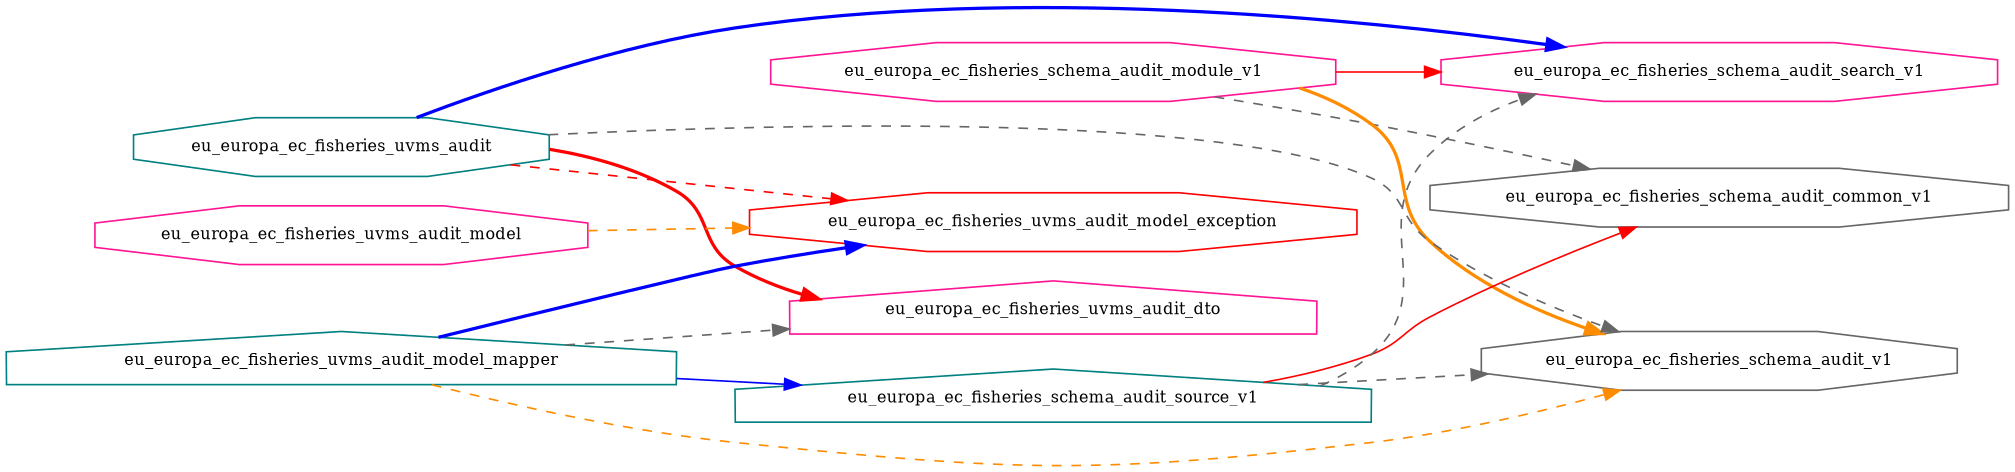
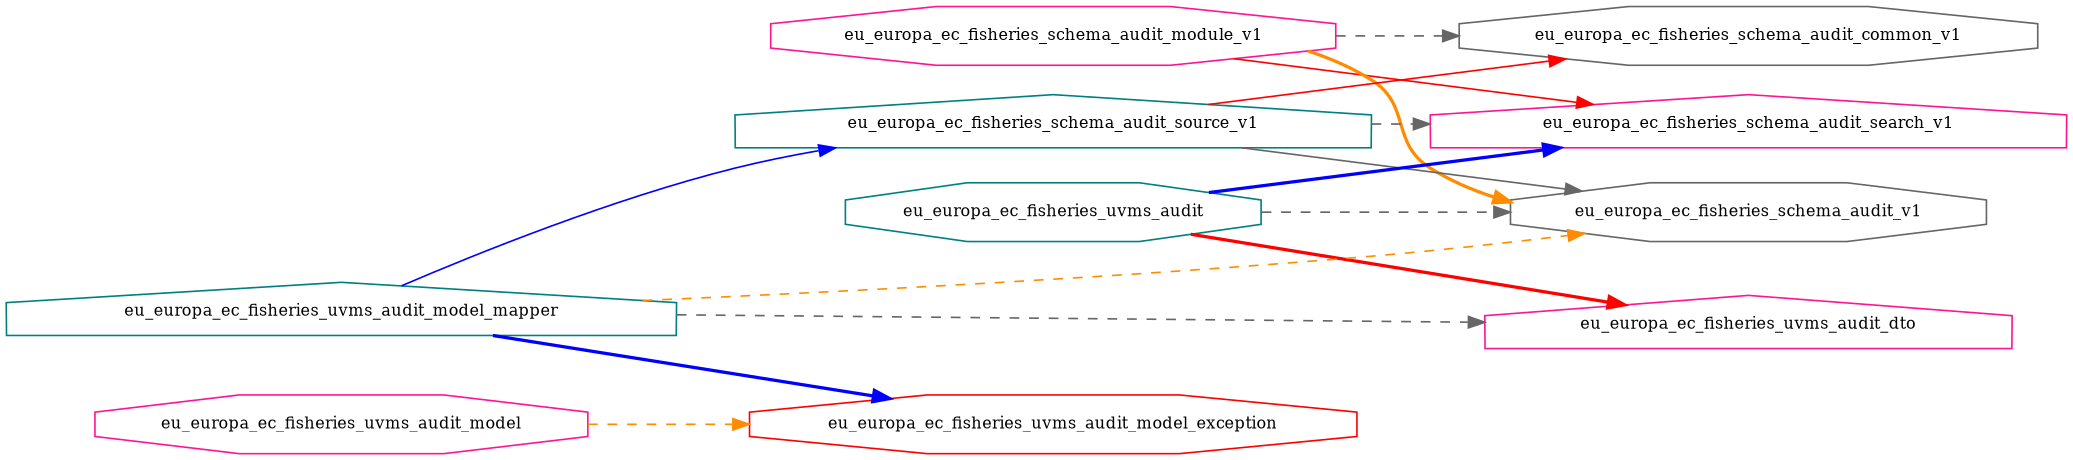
  digraph {
    rankdir=LR
    node [color=deeppink fontsize=10.0 shape=octagon]
    edge [color=gray40 style=dashed]
    eu_europa_ec_fisheries_schema_audit_common_v1 [color=gray40]
    eu_europa_ec_fisheries_schema_audit_module_v1
-   eu_europa_ec_fisheries_schema_audit_search_v1
+   eu_europa_ec_fisheries_schema_audit_search_v1 [shape=house]
    eu_europa_ec_fisheries_schema_audit_v1 [color=gray40]
    eu_europa_ec_fisheries_schema_audit_source_v1 [color=teal shape=house]
    eu_europa_ec_fisheries_uvms_audit [color=teal]
    eu_europa_ec_fisheries_uvms_audit_dto [shape=house]
    eu_europa_ec_fisheries_uvms_audit_model_exception [color=red]
    eu_europa_ec_fisheries_uvms_audit_model
    eu_europa_ec_fisheries_uvms_audit_model_mapper [color=teal shape=house]
    eu_europa_ec_fisheries_schema_audit_module_v1 -> eu_europa_ec_fisheries_schema_audit_common_v1
    eu_europa_ec_fisheries_schema_audit_module_v1 -> eu_europa_ec_fisheries_schema_audit_search_v1 [color=red style=solid]
    eu_europa_ec_fisheries_schema_audit_module_v1 -> eu_europa_ec_fisheries_schema_audit_v1 [color=darkorange style=bold]
    eu_europa_ec_fisheries_schema_audit_source_v1 -> eu_europa_ec_fisheries_schema_audit_common_v1 [color=red style=solid]
    eu_europa_ec_fisheries_schema_audit_source_v1 -> eu_europa_ec_fisheries_schema_audit_search_v1
-   eu_europa_ec_fisheries_schema_audit_source_v1 -> eu_europa_ec_fisheries_schema_audit_v1
+   eu_europa_ec_fisheries_schema_audit_source_v1 -> eu_europa_ec_fisheries_schema_audit_v1 [style=solid]
    eu_europa_ec_fisheries_uvms_audit -> eu_europa_ec_fisheries_schema_audit_search_v1 [color=blue style=bold]
    eu_europa_ec_fisheries_uvms_audit -> eu_europa_ec_fisheries_schema_audit_v1
    eu_europa_ec_fisheries_uvms_audit -> eu_europa_ec_fisheries_uvms_audit_dto [color=red style=bold]
-   eu_europa_ec_fisheries_uvms_audit -> eu_europa_ec_fisheries_uvms_audit_model_exception [color=red]
    eu_europa_ec_fisheries_uvms_audit_model -> eu_europa_ec_fisheries_uvms_audit_model_exception [color=darkorange]
    eu_europa_ec_fisheries_uvms_audit_model_mapper -> eu_europa_ec_fisheries_schema_audit_v1 [color=darkorange]
    eu_europa_ec_fisheries_uvms_audit_model_mapper -> eu_europa_ec_fisheries_schema_audit_source_v1 [color=blue style=solid]
    eu_europa_ec_fisheries_uvms_audit_model_mapper -> eu_europa_ec_fisheries_uvms_audit_dto
    eu_europa_ec_fisheries_uvms_audit_model_mapper -> eu_europa_ec_fisheries_uvms_audit_model_exception [color=blue style=bold]
  }
